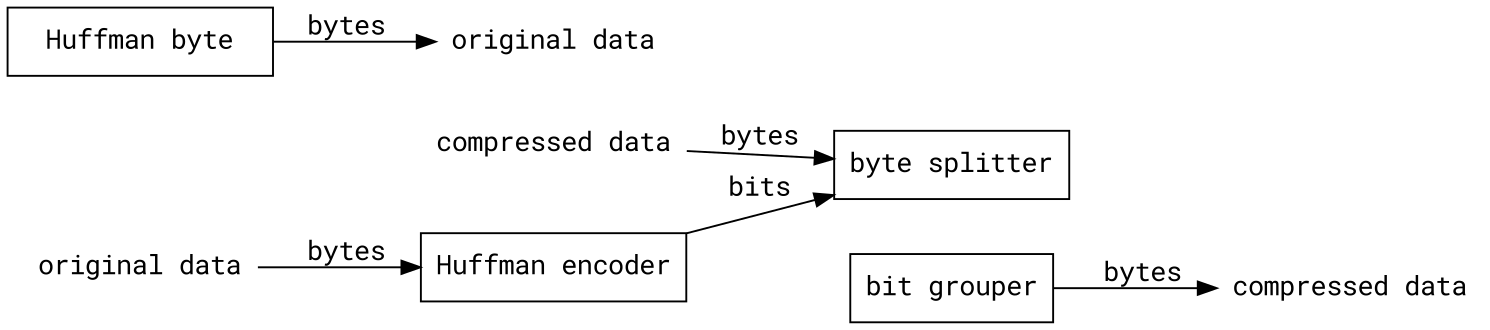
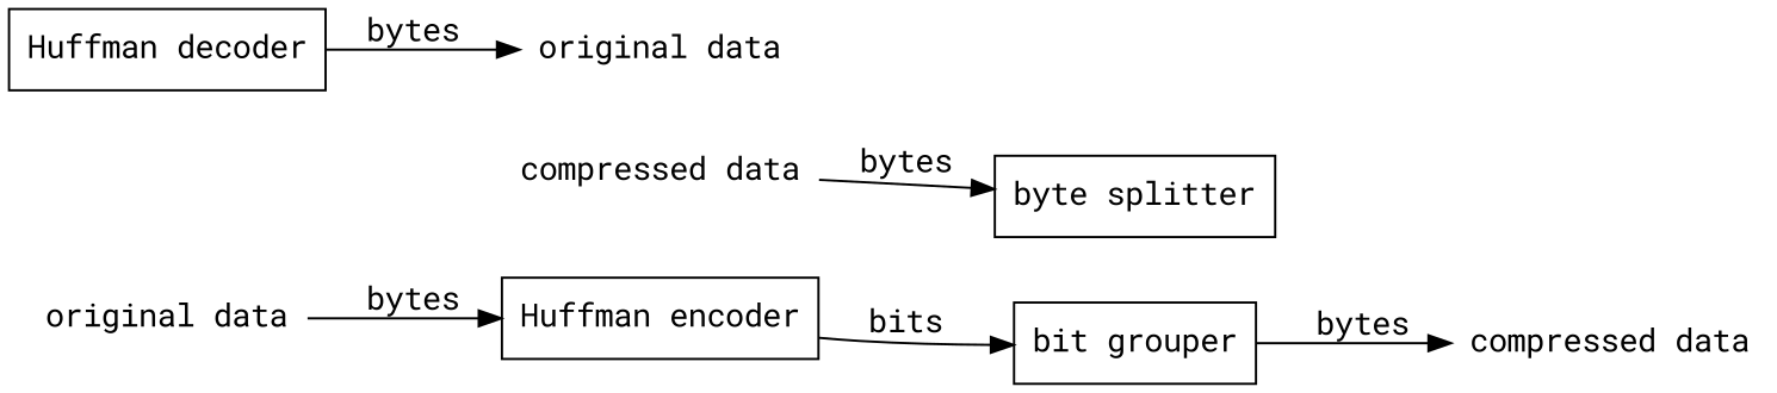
  digraph {
    fontname="Roboto Mono"
    newrank=true
    rankdir=LR
    node [fontname="Roboto Mono" shape=none]
    edge [fontname="Roboto Mono"]
    n1 [label="compressed data"]
    n2 [label="byte splitter" shape=box]
-   n3 [label="Huffman byte" shape=box]
+   n3 [label="Huffman decoder" shape=box]
    n4 [label="original data"]
    n5 [label="original data"]
    n6 [label="Huffman encoder" shape=box]
    n7 [label="bit grouper" shape=box]
    n8 [label="compressed data"]
    subgraph sub_1 {
      n1
      n2
      n3
      n4
    }
    subgraph sub_2 {
      n5
      n6
      n7
      n8
    }
    n1 -> n2 [label=bytes]
    n3 -> n4 [label=bytes]
    n5 -> n6 [label=bytes]
-   n6 -> n2 [label=bits]
+   n6 -> n7 [label=bits]
    n7 -> n8 [label=bytes]
  }
